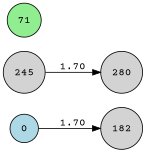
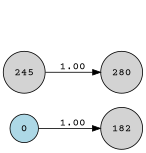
  digraph {
    fontname="Courier Prime"
    rankdir=LR
    node [fillcolor=lightgray fontname="Courier Prime" shape=circle style=filled]
    edge [fontname="Courier Prime"]
    n1 [fillcolor=lightblue label=0]
    n2 [label=182]
    n3 [label=245]
    n4 [label=280]
-   n5 [fillcolor=lightgreen label=71]
-   n1 -> n2 [label=1.70]
-   n3 -> n4 [label=1.70]
+   n1 -> n2 [label=1.00]
+   n3 -> n4 [label=1.00]
  }
